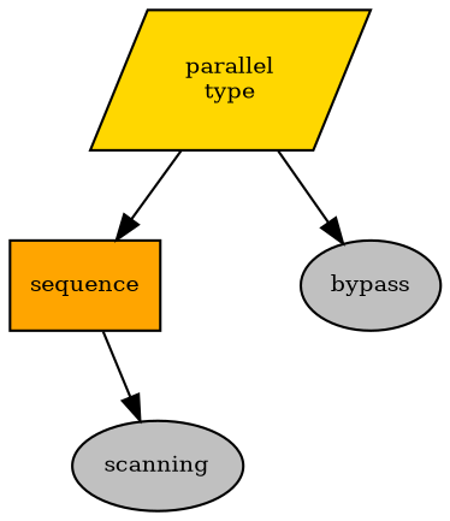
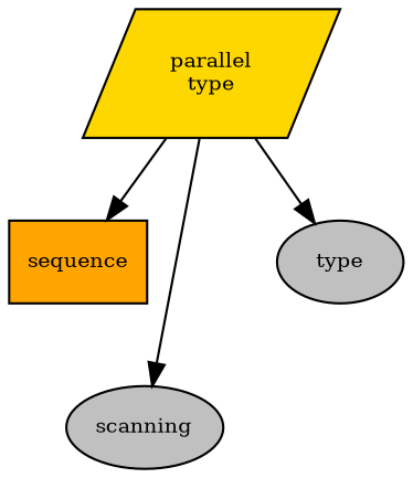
  digraph {
    fontname="times-roman"
    ordering=out
    node [fillcolor=gray fontcolor=black fontname="times-roman" fontsize=9 shape=ellipse style=filled]
    edge [fontname="times-roman"]
    n1 [fillcolor=gold label="parallel\ntype" shape=parallelogram]
    n2 [fillcolor=orange label=sequence shape=box]
    n3 [label=scanning]
-   n4 [label=bypass]
+   n4 [label=type]
    n1 -> n2
-   n2 -> n3
+   n1 -> n3
    n1 -> n4
  }
